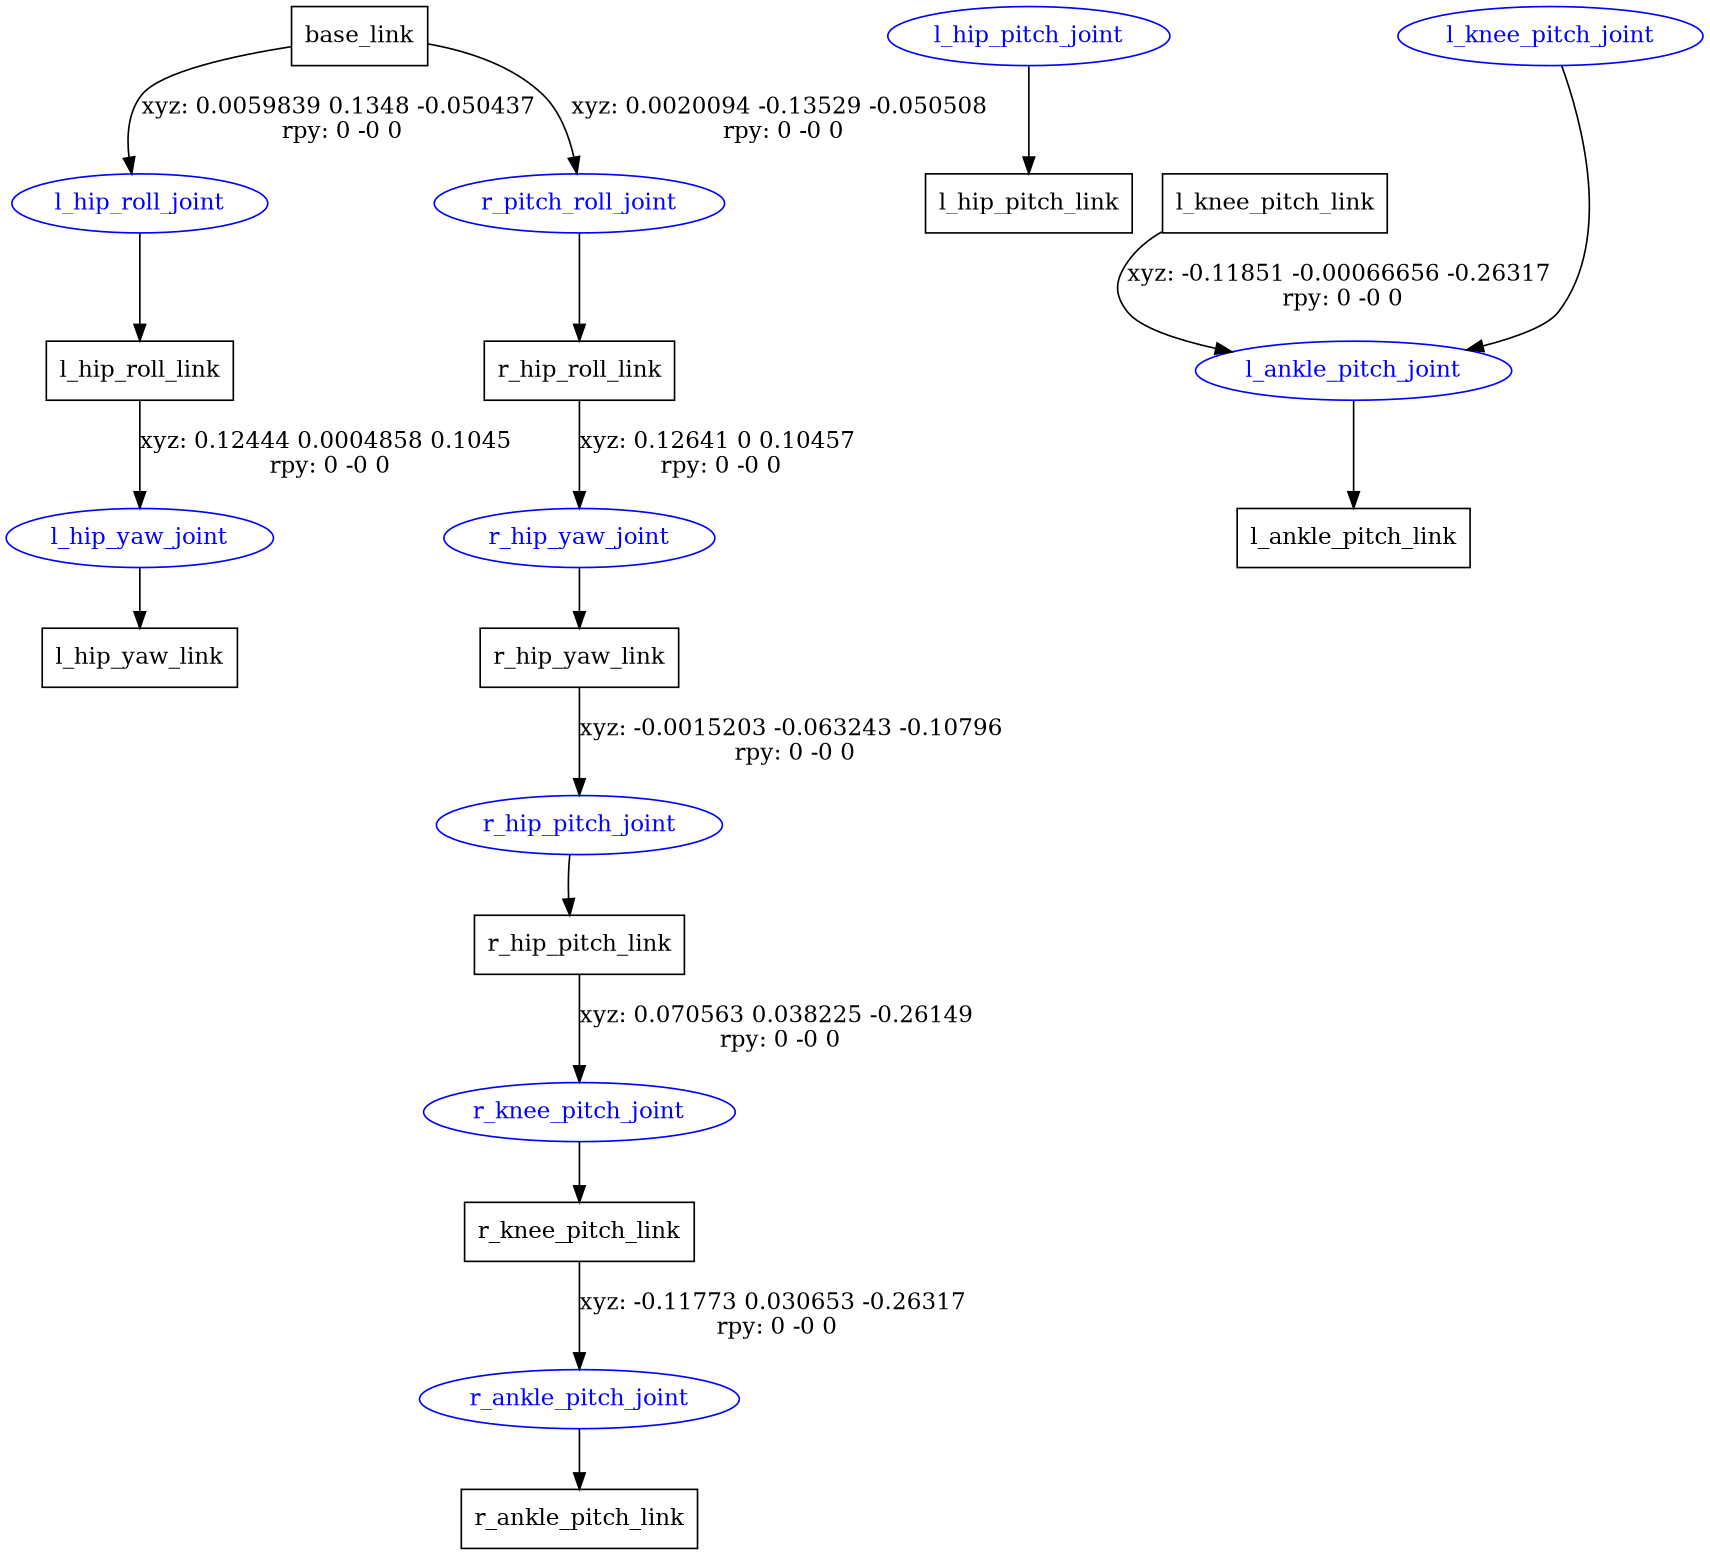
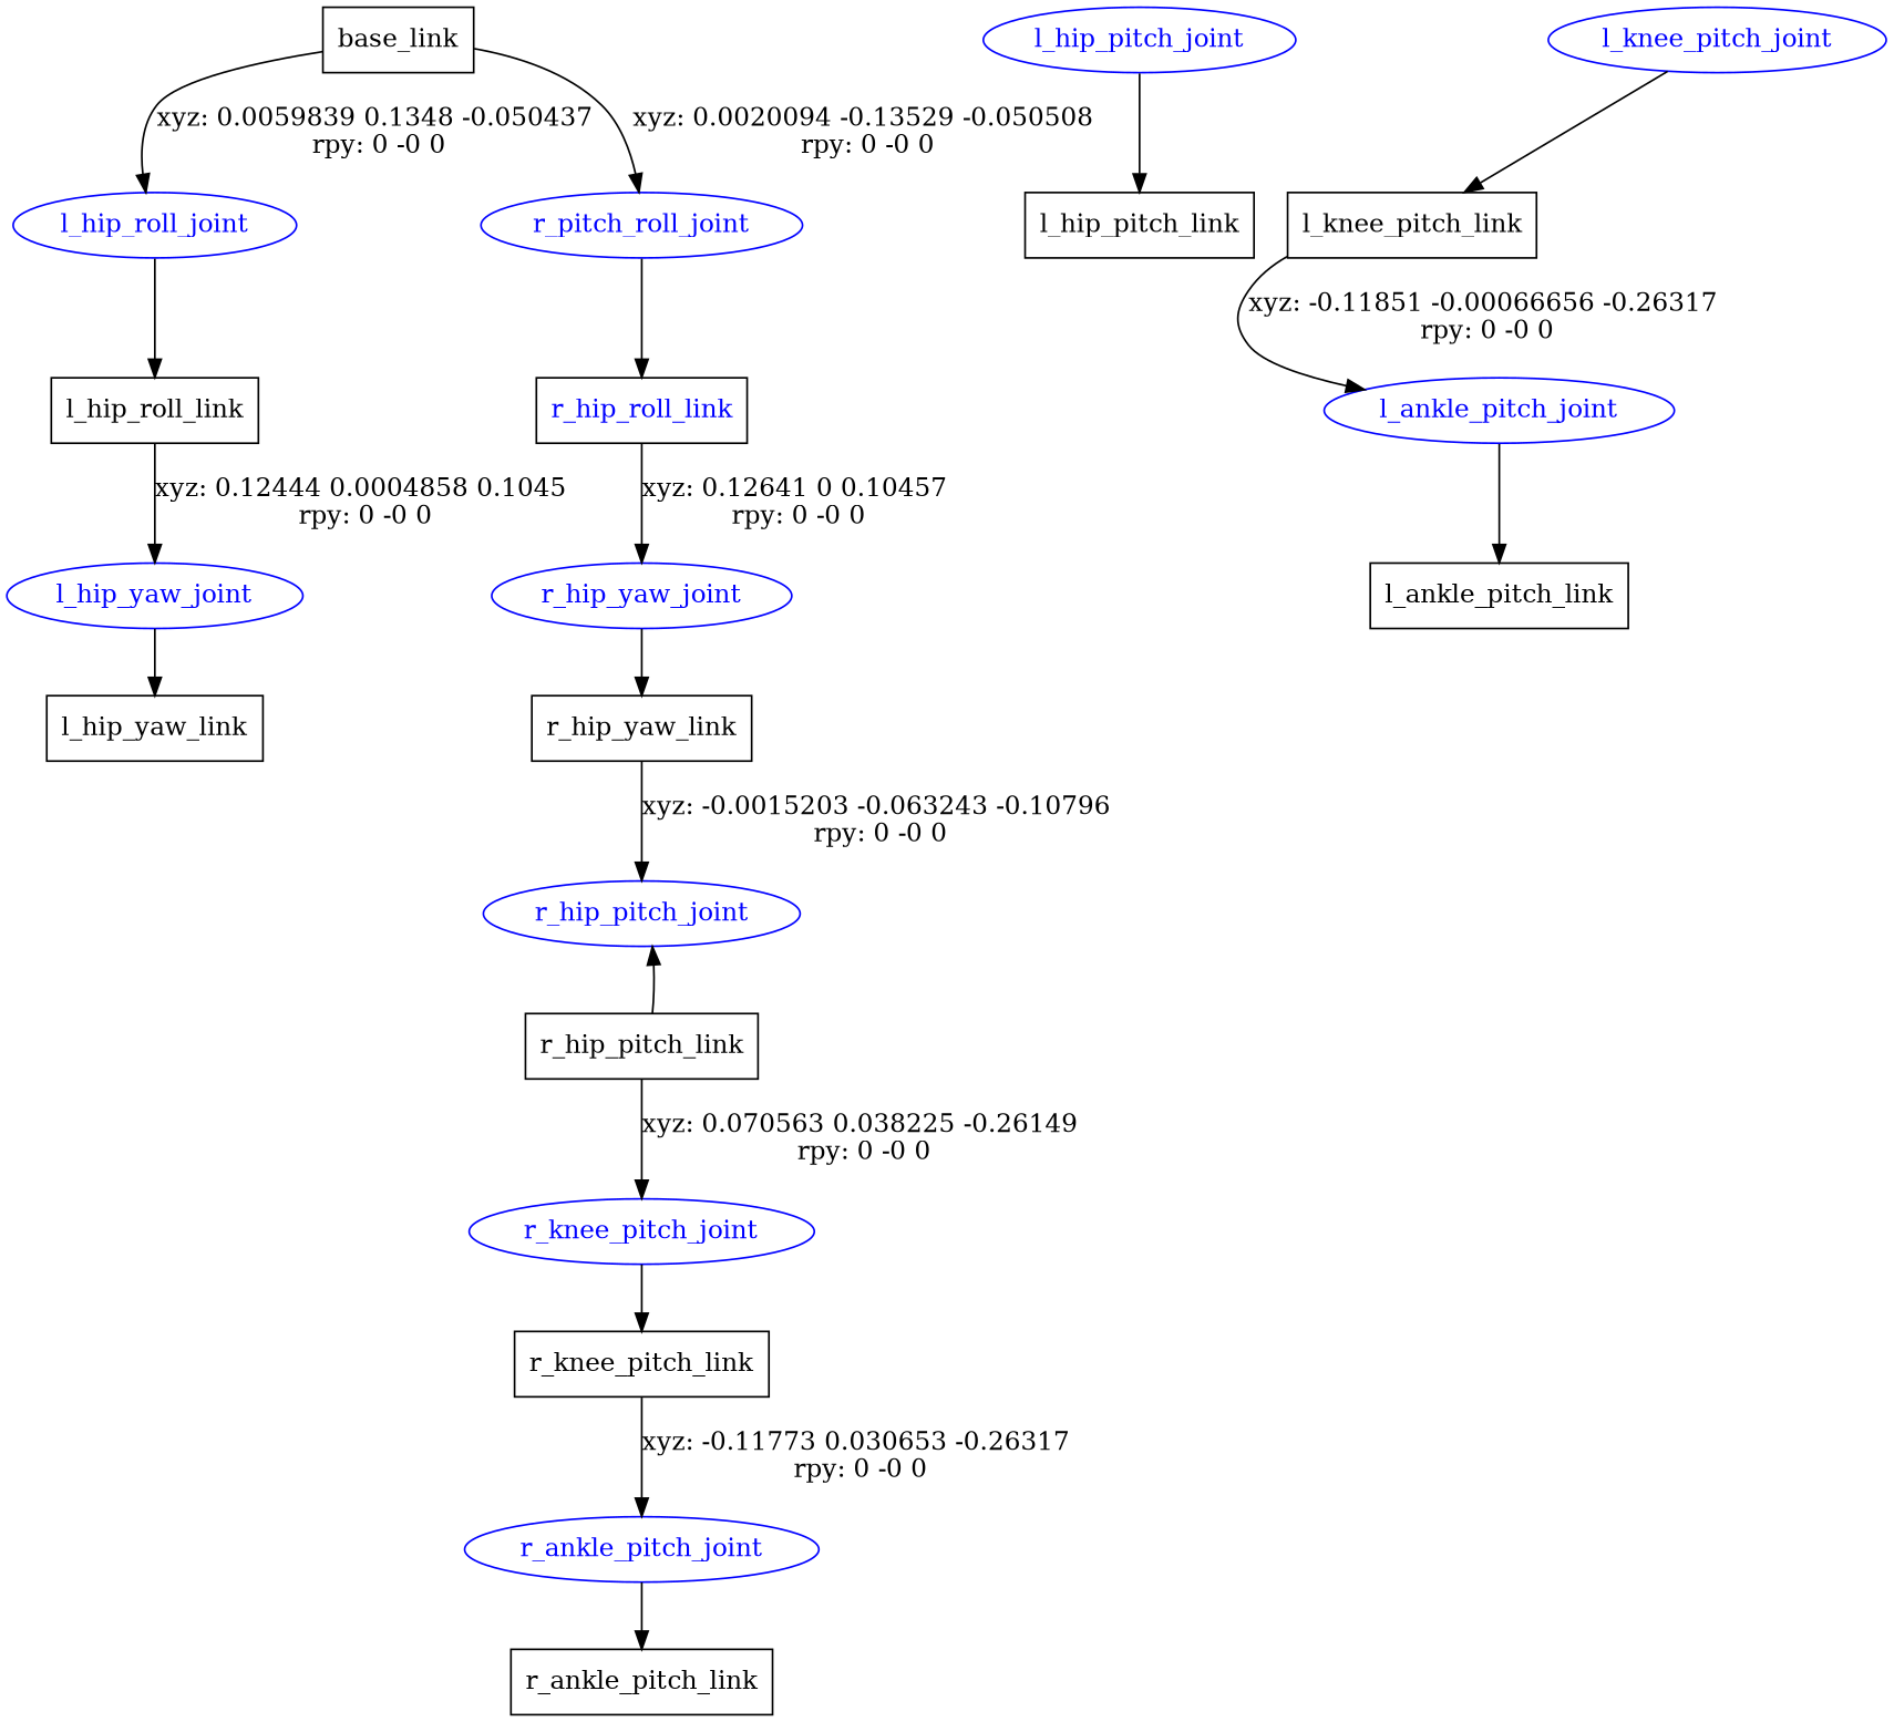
  digraph {
    node [shape=box]
    n1 [label=base_link]
    l_hip_roll_joint [color=blue fontcolor=blue shape=ellipse]
    n3 [color=blue fontcolor=blue label=r_pitch_roll_joint shape=ellipse]
    n4 [label=l_hip_roll_link]
-   n5 [label=r_hip_roll_link]
+   n5 [label=r_hip_roll_link fontcolor=blue]
    l_hip_yaw_joint [color=blue fontcolor=blue shape=ellipse]
    n7 [label=l_hip_yaw_link]
    l_hip_pitch_joint [color=blue fontcolor=blue shape=ellipse]
    n9 [label=l_hip_pitch_link]
    l_knee_pitch_joint [color=blue fontcolor=blue shape=ellipse]
    n11 [label=l_knee_pitch_link]
    l_ankle_pitch_joint [color=blue fontcolor=blue shape=ellipse]
    n13 [label=l_ankle_pitch_link]
    r_hip_yaw_joint [color=blue fontcolor=blue shape=ellipse]
    n15 [label=r_hip_yaw_link]
    r_hip_pitch_joint [color=blue fontcolor=blue shape=ellipse]
    n17 [label=r_hip_pitch_link]
    r_knee_pitch_joint [color=blue fontcolor=blue shape=ellipse]
    n19 [label=r_knee_pitch_link]
    r_ankle_pitch_joint [color=blue fontcolor=blue shape=ellipse]
    n21 [label=r_ankle_pitch_link]
    n1 -> l_hip_roll_joint [label="xyz: 0.0059839 0.1348 -0.050437 \nrpy: 0 -0 0"]
    n1 -> n3 [label="xyz: 0.0020094 -0.13529 -0.050508 \nrpy: 0 -0 0"]
    l_hip_roll_joint -> n4
    n3 -> n5
    n4 -> l_hip_yaw_joint [label="xyz: 0.12444 0.0004858 0.1045 \nrpy: 0 -0 0"]
    n5 -> r_hip_yaw_joint [label="xyz: 0.12641 0 0.10457 \nrpy: 0 -0 0"]
    l_hip_yaw_joint -> n7
    l_hip_pitch_joint -> n9
-   l_knee_pitch_joint -> l_ankle_pitch_joint
+   l_knee_pitch_joint -> n11
    n11 -> l_ankle_pitch_joint [label="xyz: -0.11851 -0.00066656 -0.26317 \nrpy: 0 -0 0"]
    l_ankle_pitch_joint -> n13
    r_hip_yaw_joint -> n15
    n15 -> r_hip_pitch_joint [label="xyz: -0.0015203 -0.063243 -0.10796 \nrpy: 0 -0 0"]
-   r_hip_pitch_joint -> n17
+   n17 -> r_hip_pitch_joint
    n17 -> r_knee_pitch_joint [label="xyz: 0.070563 0.038225 -0.26149 \nrpy: 0 -0 0"]
    r_knee_pitch_joint -> n19
    n19 -> r_ankle_pitch_joint [label="xyz: -0.11773 0.030653 -0.26317 \nrpy: 0 -0 0"]
    r_ankle_pitch_joint -> n21
  }
